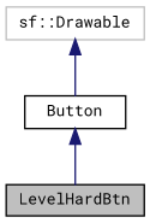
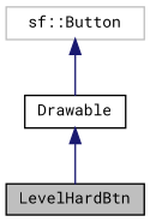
  digraph {
    fontname="Roboto Mono"
    node [color=black fillcolor=white fontname="Roboto Mono" fontsize=10 shape=record style=filled]
    edge [color=midnightblue dir=back fontname="Roboto Mono" fontsize=10 labelfontname=Helvetica labelfontsize=10 style=solid]
    n1 [fillcolor=grey75 fontcolor=black height=0.2 label=LevelHardBtn width=0.4]
-   n2 [height=0.2 label=Button width=0.4]
-   n3 [color=grey75 height=0.2 label="sf::Drawable" width=0.4]
+   n2 [height=0.2 label=Drawable width=0.4]
+   n3 [color=grey75 height=0.2 label="sf::Button" width=0.4]
    n2 -> n1
    n3 -> n2
  }
